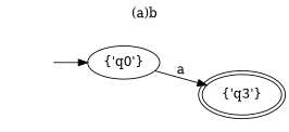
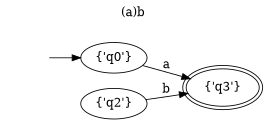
  digraph {
    label="(a)b"
    labelloc=t
    rankdir=LR
    " " [shape=plaintext]
    "{'q0'}"
    "{'q3'}" [peripheries=2]
+   "{'q2'}"
    " " -> "{'q0'}"
    "{'q0'}" -> "{'q3'}" [label=a]
+   "{'q2'}" -> "{'q3'}" [label=b]
  }
